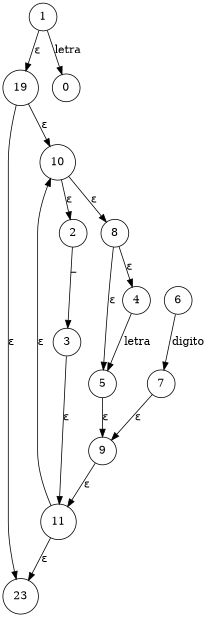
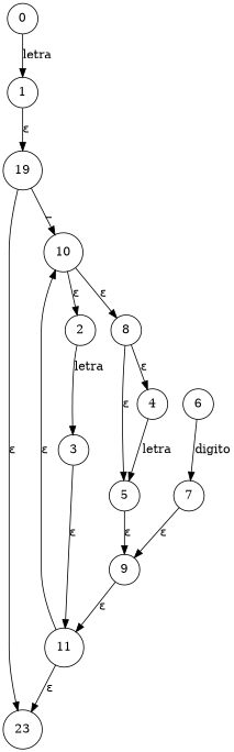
  digraph {
    rankdir=TB
    node [shape=circle]
    n1 [label=19]
    1
    n3 [label=23]
    10
    2
    8
    0
    3
    4
    5
    11
    6
    7
    9
    n1 -> n3 [label="ε"]
-   n1 -> 10 [label="ε"]
+   n1 -> 10 [label=_]
    1 -> n1 [label="ε"]
    10 -> 2 [label="ε"]
    10 -> 8 [label="ε"]
-   2 -> 3 [label=_]
+   2 -> 3 [label=letra]
    8 -> 4 [label="ε"]
    8 -> 5 [label="ε"]
-   1 -> 0 [label=letra]
+   0 -> 1 [label=letra]
    3 -> 11 [label="ε"]
    4 -> 5 [label=letra]
    5 -> 9 [label="ε"]
    11 -> n3 [label="ε"]
    11 -> 10 [label="ε"]
    6 -> 7 [label=digito]
    7 -> 9 [label="ε"]
    9 -> 11 [label="ε"]
  }
